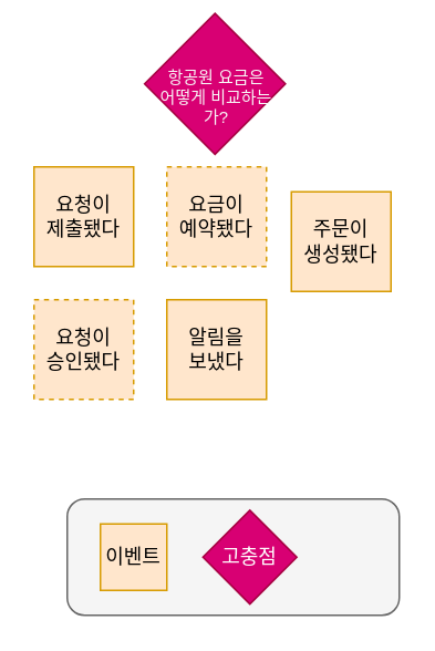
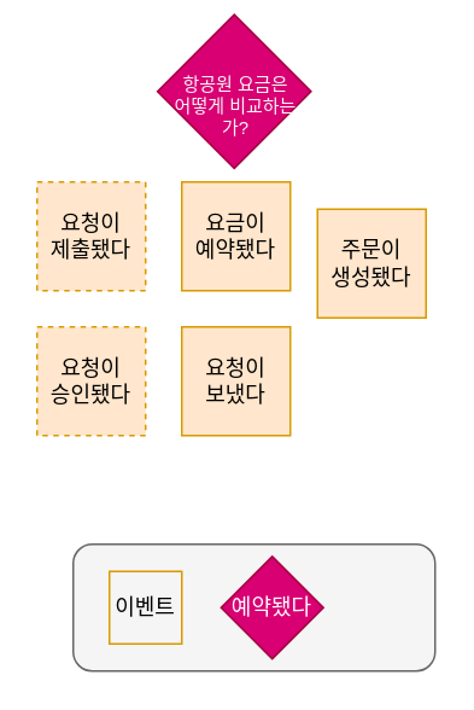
  <mxCell id="0" />
  <mxCell id="1" parent="0" />
  <mxCell id="2" value="" style="rounded=1;whiteSpace=wrap;html=1;fillColor=#f5f5f5;fontColor=#333333;strokeColor=#666666;" vertex="1" parent="1"><mxGeometry x="40" y="300" width="200" height="70" as="geometry" /></mxCell>
- <mxCell id="3" value="요청이&lt;div&gt;제출됐다&lt;/div&gt;" style="whiteSpace=wrap;html=1;aspect=fixed;fillColor=#ffe6cc;strokeColor=#d79b00;" vertex="1" parent="1"><mxGeometry x="20" y="100" width="60" height="60" as="geometry" /></mxCell>
- <mxCell id="4" value="요금이&lt;div&gt;예약됐다&lt;/div&gt;" style="whiteSpace=wrap;html=1;aspect=fixed;fillColor=#ffe6cc;strokeColor=#d79b00;dashed=1;" vertex="1" parent="1"><mxGeometry x="100" y="100" width="60" height="60" as="geometry" /></mxCell>
+ <mxCell id="3" value="요청이&lt;div&gt;제출됐다&lt;/div&gt;" style="whiteSpace=wrap;html=1;aspect=fixed;fillColor=#ffe6cc;strokeColor=#d79b00;dashed=1;" vertex="1" parent="1"><mxGeometry x="20" y="100" width="60" height="60" as="geometry" /></mxCell>
+ <mxCell id="4" value="요금이&lt;div&gt;예약됐다&lt;/div&gt;" style="whiteSpace=wrap;html=1;aspect=fixed;fillColor=#ffe6cc;strokeColor=#d79b00;" vertex="1" parent="1"><mxGeometry x="100" y="100" width="60" height="60" as="geometry" /></mxCell>
  <mxCell id="5" value="요청이&lt;div&gt;승인됐다&lt;/div&gt;" style="whiteSpace=wrap;html=1;aspect=fixed;fillColor=#ffe6cc;strokeColor=#d79b00;dashed=1;" vertex="1" parent="1"><mxGeometry x="20" y="180" width="60" height="60" as="geometry" /></mxCell>
- <mxCell id="6" value="이벤트" style="whiteSpace=wrap;html=1;aspect=fixed;fillColor=#ffe6cc;strokeColor=#d79b00;" vertex="1" parent="1"><mxGeometry x="60" y="315" width="40" height="40" as="geometry" /></mxCell>
+ <mxCell id="6" value="이벤트" style="whiteSpace=wrap;html=1;aspect=fixed;fillColor=#f5f5f5;strokeColor=#d79b00;" vertex="1" parent="1"><mxGeometry x="60" y="315" width="40" height="40" as="geometry" /></mxCell>
  <mxCell id="7" value="주문이&lt;div&gt;생성됐다&lt;/div&gt;" style="whiteSpace=wrap;html=1;aspect=fixed;fillColor=#ffe6cc;strokeColor=#d79b00;" vertex="1" parent="1"><mxGeometry x="175" y="115" width="60" height="60" as="geometry" /></mxCell>
- <mxCell id="8" value="알림을&lt;div&gt;보냈다&lt;/div&gt;" style="whiteSpace=wrap;html=1;aspect=fixed;fillColor=#ffe6cc;strokeColor=#d79b00;" vertex="1" parent="1"><mxGeometry x="100" y="180" width="60" height="60" as="geometry" /></mxCell>
+ <mxCell id="8" value="요청이&lt;div&gt;보냈다&lt;/div&gt;" style="whiteSpace=wrap;html=1;aspect=fixed;fillColor=#ffe6cc;strokeColor=#d79b00;" vertex="1" parent="1"><mxGeometry x="100" y="180" width="60" height="60" as="geometry" /></mxCell>
  <mxCell id="9" value="" style="whiteSpace=wrap;html=1;aspect=fixed;fillColor=#d80073;strokeColor=#A50040;rotation=45;fontColor=#ffffff;" vertex="1" parent="1"><mxGeometry x="99" y="20" width="60" height="60" as="geometry" /></mxCell>
  <mxCell id="10" value="항공원 요금은 어떻게 비교하는가?" style="text;html=1;align=center;verticalAlign=middle;whiteSpace=wrap;rounded=0;fontColor=light-dark(#f8f7f7, #ededed);fontSize=10;" vertex="1" parent="1"><mxGeometry x="95" y="43" width="70" height="30" as="geometry" /></mxCell>
  <mxCell id="11" value="" style="whiteSpace=wrap;html=1;aspect=fixed;fillColor=#d80073;strokeColor=#A50040;rotation=45;fontColor=#ffffff;" vertex="1" parent="1"><mxGeometry x="130" y="315" width="40" height="40" as="geometry" /></mxCell>
- <mxCell id="12" value="고충점" style="text;html=1;align=center;verticalAlign=middle;whiteSpace=wrap;rounded=0;fontColor=#FFFFFF;" vertex="1" parent="1"><mxGeometry x="120" y="320" width="60" height="30" as="geometry" /></mxCell>
+ <mxCell id="12" value="예약됐다" style="text;html=1;align=center;verticalAlign=middle;whiteSpace=wrap;rounded=0;fontColor=#FFFFFF;" vertex="1" parent="1"><mxGeometry x="120" y="320" width="60" height="30" as="geometry" /></mxCell>
